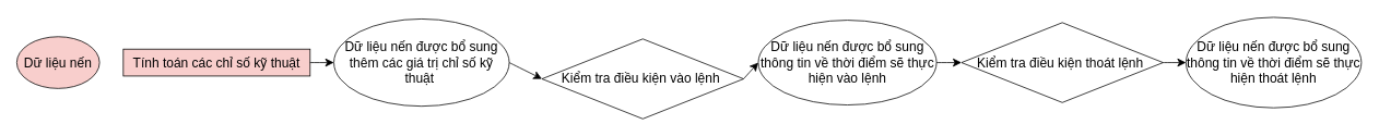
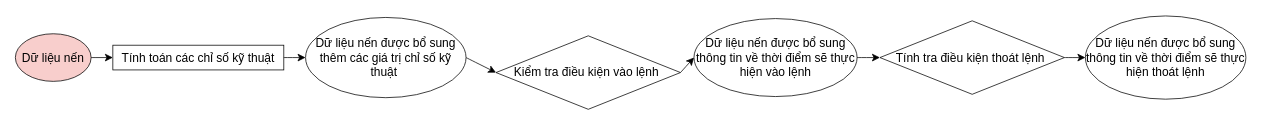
  <mxCell id="0" />
  <mxCell id="1" parent="0" />
- <mxCell id="2" value="Tính toán các chỉ số kỹ thuật" style="rounded=0;whiteSpace=wrap;html=1;fontSize=16;fillColor=#f8cecc;" vertex="1" parent="1"><mxGeometry x="150" y="59.75" width="228" height="33" as="geometry" /></mxCell>
+ <mxCell id="2" value="Tính toán các chỉ số kỹ thuật" style="rounded=0;whiteSpace=wrap;html=1;fontSize=16;" vertex="1" parent="1"><mxGeometry x="150" y="59.75" width="228" height="33" as="geometry" /></mxCell>
  <mxCell id="3" style="edgeStyle=none;curved=1;rounded=0;orthogonalLoop=1;jettySize=auto;html=1;exitX=1;exitY=0.5;exitDx=0;exitDy=0;entryX=0;entryY=0.5;entryDx=0;entryDy=0;fontSize=12;startSize=8;endSize=8;" edge="1" parent="1" source="4" target="14"><mxGeometry relative="1" as="geometry" /></mxCell>
  <mxCell id="4" value="Kiểm tra điều kiện vào lệnh&amp;nbsp;" style="rhombus;whiteSpace=wrap;html=1;fontSize=16;" vertex="1" parent="1"><mxGeometry x="661" y="47.25" width="246" height="98" as="geometry" /></mxCell>
  <mxCell id="5" style="edgeStyle=none;curved=1;rounded=0;orthogonalLoop=1;jettySize=auto;html=1;exitX=1;exitY=0.5;exitDx=0;exitDy=0;entryX=0;entryY=0.5;entryDx=0;entryDy=0;fontSize=12;startSize=8;endSize=8;" edge="1" parent="1" source="6" target="10"><mxGeometry relative="1" as="geometry" /></mxCell>
- <mxCell id="6" value="Kiểm tra điều kiện thoát lệnh&amp;nbsp;" style="rhombus;whiteSpace=wrap;html=1;fontSize=16;" vertex="1" parent="1"><mxGeometry x="1173" y="27.25" width="246" height="98" as="geometry" /></mxCell>
+ <mxCell id="6" value="Tính tra điều kiện thoát lệnh&amp;nbsp;" style="rhombus;whiteSpace=wrap;html=1;fontSize=16;" vertex="1" parent="1"><mxGeometry x="1173" y="27.25" width="246" height="98" as="geometry" /></mxCell>
  <mxCell id="7" value="" style="endArrow=classic;html=1;rounded=0;fontSize=12;startSize=8;endSize=8;curved=1;exitX=1;exitY=0.5;exitDx=0;exitDy=0;entryX=0;entryY=0.5;entryDx=0;entryDy=0;" edge="1" parent="1" source="2" target="12"><mxGeometry width="50" height="50" relative="1" as="geometry"><mxPoint x="672" y="226" as="sourcePoint" /><mxPoint x="601" y="170" as="targetPoint" /></mxGeometry></mxCell>
+ <mxCell id="8" style="edgeStyle=none;curved=1;rounded=0;orthogonalLoop=1;jettySize=auto;html=1;exitX=1;exitY=0.5;exitDx=0;exitDy=0;entryX=0;entryY=0.5;entryDx=0;entryDy=0;fontSize=12;startSize=8;endSize=8;" edge="1" parent="1" source="9" target="2"><mxGeometry relative="1" as="geometry" /></mxCell>
  <mxCell id="9" value="Dữ liệu nến" style="ellipse;whiteSpace=wrap;html=1;fontSize=16;fillColor=#f8cecc;" vertex="1" parent="1"><mxGeometry x="20" y="44.5" width="101" height="63.5" as="geometry" /></mxCell>
  <mxCell id="10" value="Dữ liệu nến được bổ sung thông tin về thời điểm sẽ thực hiện thoát lệnh" style="ellipse;whiteSpace=wrap;html=1;fontSize=16;" vertex="1" parent="1"><mxGeometry x="1447" y="20.75" width="214" height="111" as="geometry" /></mxCell>
  <mxCell id="11" style="edgeStyle=none;curved=1;rounded=0;orthogonalLoop=1;jettySize=auto;html=1;exitX=1;exitY=0.5;exitDx=0;exitDy=0;entryX=0;entryY=0.5;entryDx=0;entryDy=0;fontSize=12;startSize=8;endSize=8;" edge="1" parent="1" source="12" target="4"><mxGeometry relative="1" as="geometry" /></mxCell>
  <mxCell id="12" value="Dữ liệu nến được bổ sung thêm các giá trị chỉ số kỹ thuật&amp;nbsp;" style="ellipse;whiteSpace=wrap;html=1;fontSize=16;" vertex="1" parent="1"><mxGeometry x="407" y="22.75" width="214" height="107" as="geometry" /></mxCell>
  <mxCell id="13" style="edgeStyle=none;curved=1;rounded=0;orthogonalLoop=1;jettySize=auto;html=1;exitX=1;exitY=0.5;exitDx=0;exitDy=0;entryX=0;entryY=0.5;entryDx=0;entryDy=0;fontSize=12;startSize=8;endSize=8;" edge="1" parent="1" source="14" target="6"><mxGeometry relative="1" as="geometry" /></mxCell>
  <mxCell id="14" value="Dữ liệu nến được bổ sung thông tin về thời điểm sẽ thực hiện vào lệnh" style="ellipse;whiteSpace=wrap;html=1;fontSize=16;" vertex="1" parent="1"><mxGeometry x="925" y="24.25" width="217.5" height="104" as="geometry" /></mxCell>
  <mxCell id="15" style="edgeStyle=none;curved=1;rounded=0;orthogonalLoop=1;jettySize=auto;html=1;exitX=1;exitY=0.5;exitDx=0;exitDy=0;fontSize=12;startSize=8;endSize=8;" edge="1" parent="1" source="10" target="10"><mxGeometry relative="1" as="geometry" /></mxCell>
